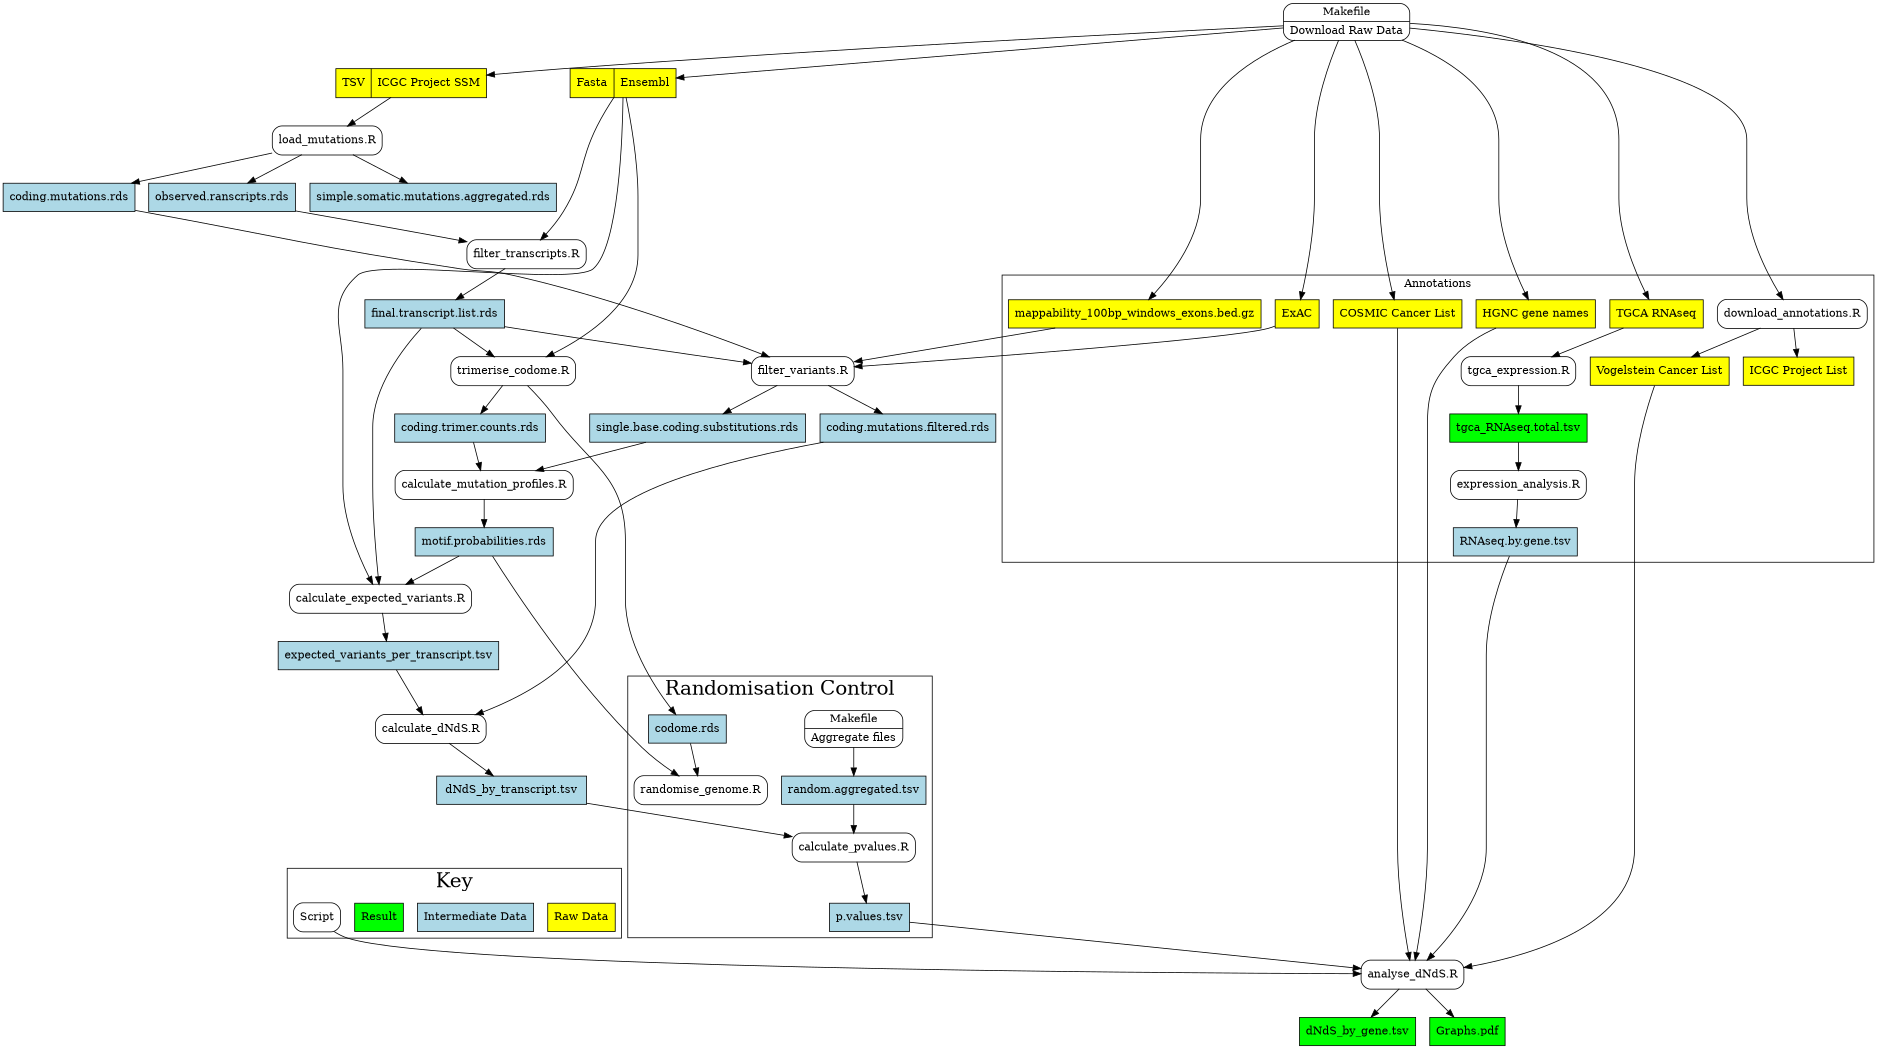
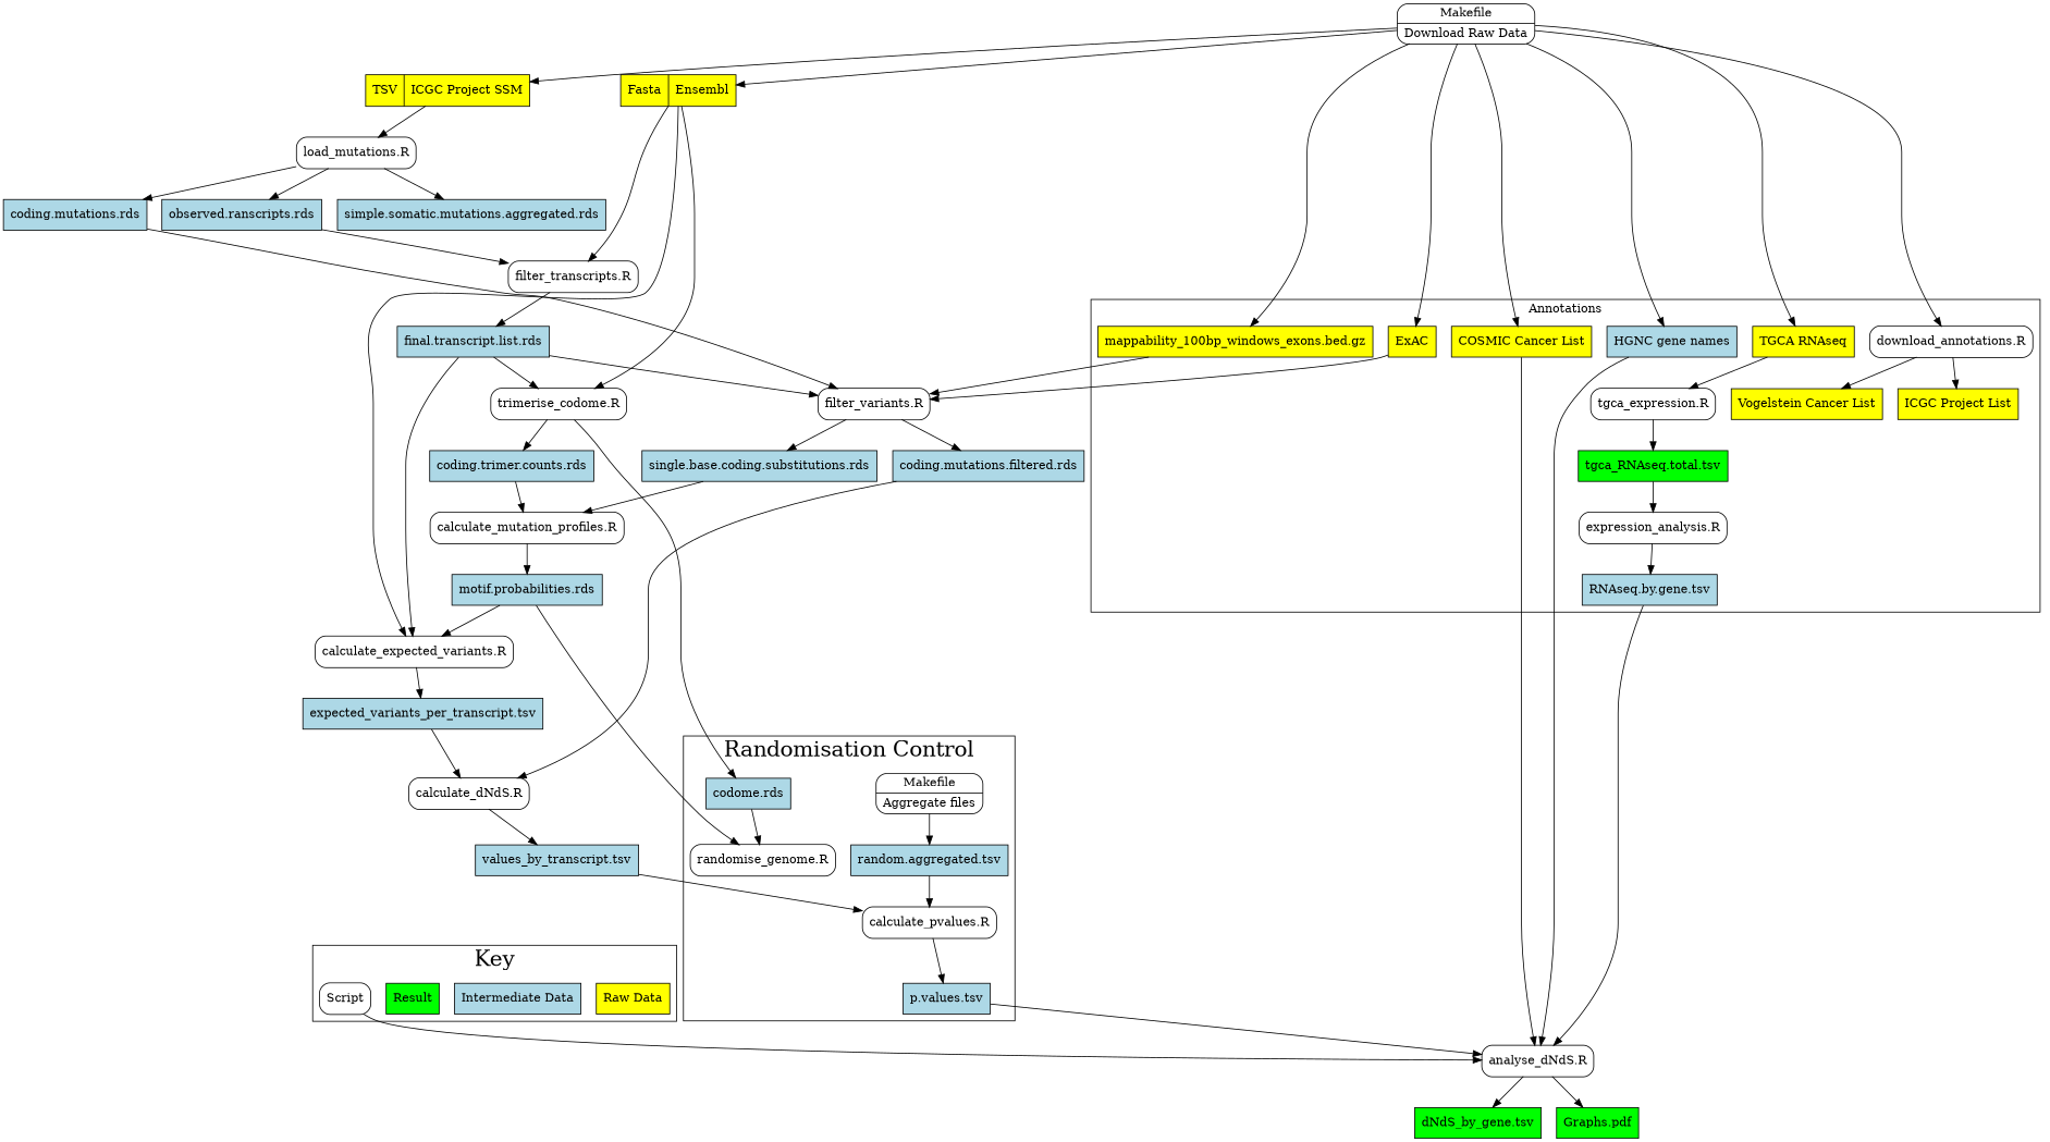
  digraph {
    node [shape=box style=filled]
    n1 [fillcolor=yellow label="Fasta | Ensembl" shape=record]
    n2 [fillcolor=yellow label="TSV | ICGC Project SSM" shape=record]
    n3 [fillcolor=lightblue label="expected_variants_per_transcript.tsv"]
    n4 [fillcolor=lightblue label="coding.mutations.rds"]
    n5 [fillcolor=lightblue label="coding.mutations.filtered.rds"]
-   n6 [fillcolor=lightblue label="dNdS_by_transcript.tsv"]
+   n6 [fillcolor=lightblue label="values_by_transcript.tsv"]
    n7 [fillcolor=green label="dNdS_by_gene.tsv"]
    n8 [fillcolor=green label="Graphs.pdf"]
    n9 [fillcolor=lightblue label="single.base.coding.substitutions.rds"]
    n10 [fillcolor=lightblue label="coding.trimer.counts.rds"]
    n11 [fillcolor=lightblue label="motif.probabilities.rds"]
    n12 [fillcolor=lightblue label="simple.somatic.mutations.aggregated.rds"]
    n13 [fillcolor=lightblue label="observed.ranscripts.rds"]
    n14 [fillcolor=lightblue label="final.transcript.list.rds"]
    n15 [fillcolor=yellow label="COSMIC Cancer List"]
-   n16 [fillcolor=yellow label="HGNC gene names"]
+   n16 [fillcolor=lightblue label="HGNC gene names"]
    n17 [label="calculate_expected_variants.R}" shape=Mrecord style=""]
    n18 [label="calculate_dNdS.R}" shape=Mrecord style=""]
    n19 [label="analyse_dNdS.R}" shape=Mrecord style=""]
    n20 [label="{Makefile|Download Raw Data}" shape=Mrecord style=""]
    n21 [label="{trimerise_codome.R}" shape=Mrecord style=""]
    n22 [label="{load_mutations.R}" shape=Mrecord style=""]
    n23 [label="{calculate_mutation_profiles.R}" shape=Mrecord style=""]
    n24 [label="{filter_transcripts.R}" shape=Mrecord style=""]
    n25 [label="{filter_variants.R}" shape=Mrecord style=""]
    n26 [label="{randomise_genome.R}" shape=Mrecord style=""]
    n27 [fillcolor=lightblue label="codome.rds"]
    n28 [fillcolor=lightblue label="random.aggregated.tsv"]
    n29 [fillcolor=lightblue label="p.values.tsv"]
    n30 [label="{Makefile|Aggregate files}" shape=Mrecord style=""]
    n31 [label="{calculate_pvalues.R}" shape=Mrecord style=""]
    n32 [fillcolor=yellow label="mappability_100bp_windows_exons.bed.gz"]
    n33 [fillcolor=yellow label=ExAC]
    n34 [fillcolor=yellow label="Vogelstein Cancer List"]
    n35 [fillcolor=yellow label="ICGC Project List"]
    n36 [fillcolor=yellow label="TGCA RNAseq"]
    n37 [label="download_annotations.R}" shape=Mrecord style=""]
    n38 [fillcolor=green label="tgca_RNAseq.total.tsv"]
    n39 [fillcolor=lightblue label="RNAseq.by.gene.tsv"]
    n40 [label="tgca_expression.R}" shape=Mrecord style=""]
    n41 [label="expression_analysis.R}" shape=Mrecord style=""]
    n42 [fillcolor=yellow label="Raw Data"]
    n43 [fillcolor=lightblue label="Intermediate Data"]
    n44 [fillcolor=green label=Result]
    n45 [label=Script shape=Mrecord style=""]
    subgraph sub_1 {
      n3
      n4
      n5
      n6
      n7
      n8
      n9
      n10
      n11
      n12
      n13
      n14
      n15
      n16
      n17
      n18
      n19
      n20
      n21
      n22
      n23
      n24
      n25
      subgraph sub_2 {
        rank=same
        n1
        n2
      }
    }
    subgraph cluster_3 {
      fontsize=25
      label="Randomisation Control"
      n26
      n27
      n28
      n29
      n30
      n31
    }
    subgraph cluster_4 {
      label=Annotations
      rank=max
      n15
      n16
      n32
      n33
      n34
      n35
      n36
      n37
      n38
      n39
      n40
      n41
    }
    subgraph cluster_5 {
      fontsize=25
      label=Key
      rank=min
      n42
      n43
      n44
      n45
    }
    n1 -> n17
    n1 -> n21
    n1 -> n24
    n2 -> n22
    n3 -> n18
    n4 -> n25
    n5 -> n18
    n6 -> n31
    n9 -> n23
    n10 -> n23
    n11 -> n17
    n11 -> n26
    n13 -> n24
    n14 -> n17
    n14 -> n21
    n14 -> n25
    n15 -> n19
    n16 -> n19
    n17 -> n3
    n18 -> n6
    n18 -> n45 [minlen=2 style=invis]
    n19 -> n7
    n19 -> n8
    n20 -> n1
    n20 -> n2
    n20 -> n15
    n20 -> n16
    n20 -> n32
    n20 -> n33
    n20 -> n36
    n20 -> n37
    n21 -> n10
    n21 -> n27
    n22 -> n4
    n22 -> n12
    n22 -> n13
    n23 -> n11
    n24 -> n14
    n25 -> n5
    n25 -> n9
    n27 -> n26
    n28 -> n31
    n29 -> n19
    n30 -> n28
    n31 -> n29
    n32 -> n25
    n33 -> n25
-   n34 -> n19
    n36 -> n40
    n37 -> n34
    n37 -> n35
    n38 -> n41
    n39 -> n19
    n40 -> n38
    n41 -> n39
    n45 -> n19
  }
